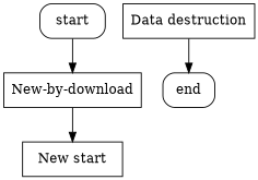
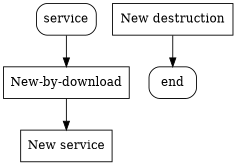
  digraph {
    node [shape=box]
-   n1 [label=start style=rounded]
+   n1 [label=service style=rounded]
    n2 [label="New-by-download"]
-   n3 [label="New start"]
-   n4 [label="Data destruction"]
+   n3 [label="New service"]
+   n4 [label="New destruction"]
    n5 [label=end style=rounded]
    n1 -> n2
    n2 -> n3
    n4 -> n5
  }
